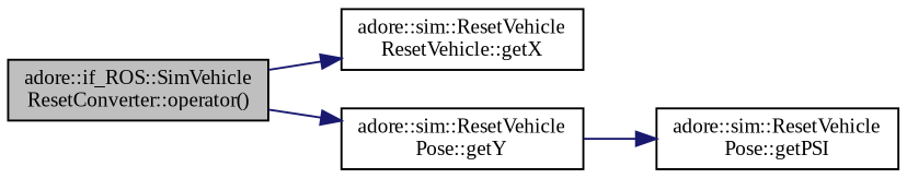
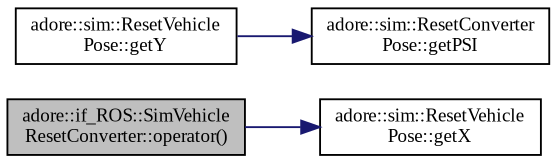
  digraph {
    fontname="Liberation Serif"
    rankdir=LR
    node [color=black fillcolor=white fontname="Liberation Serif" fontsize=10 shape=record style=filled]
    edge [color=midnightblue fontname="Liberation Serif" fontsize=10 labelfontname=Helvetica labelfontsize=10 style=solid]
    n1 [fillcolor=grey75 fontcolor=black height=0.2 label="adore::if_ROS::SimVehicle\lResetConverter::operator()" width=0.4]
-   n2 [height=0.2 label="adore::sim::ResetVehicle\lResetVehicle::getX" width=0.4]
+   n2 [height=0.2 label="adore::sim::ResetVehicle\lPose::getX" width=0.4]
    n3 [height=0.2 label="adore::sim::ResetVehicle\lPose::getY" width=0.4]
-   n4 [height=0.2 label="adore::sim::ResetVehicle\lPose::getPSI" width=0.4]
+   n4 [height=0.2 label="adore::sim::ResetConverter\lPose::getPSI" width=0.4]
    n1 -> n2
-   n1 -> n3
    n3 -> n4
  }
